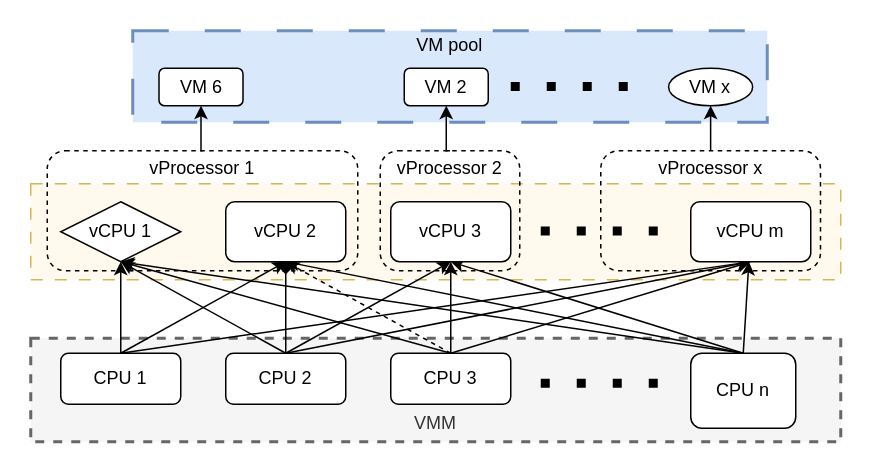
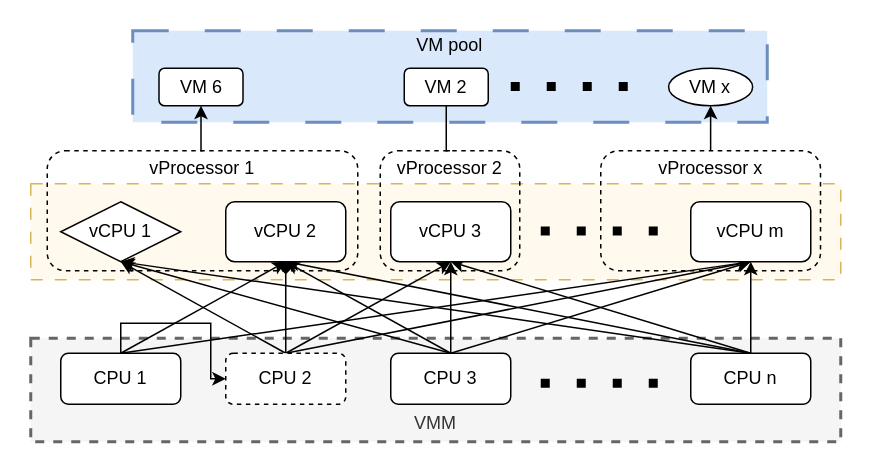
  <mxCell id="0" />
  <mxCell id="1" parent="0" />
  <mxCell id="2" value="VM pool&lt;br&gt;&lt;br&gt;&lt;div&gt;&lt;br&gt;&lt;/div&gt;&lt;div&gt;&lt;br&gt;&lt;/div&gt;" style="rounded=0;whiteSpace=wrap;html=1;fillColor=#dae8fc;strokeColor=#6c8ebf;dashed=1;dashPattern=12 12;strokeWidth=2;" parent="1" vertex="1"><mxGeometry x="88" y="20" width="423" height="61" as="geometry" /></mxCell>
  <mxCell id="3" value="" style="rounded=0;whiteSpace=wrap;html=1;fillColor=#FFFAED;strokeColor=#d6b656;dashed=1;dashPattern=8 8;" parent="1" vertex="1"><mxGeometry x="20" y="122" width="540" height="64" as="geometry" /></mxCell>
  <mxCell id="4" value="&lt;br&gt;&lt;br&gt;&lt;br&gt;VMM" style="rounded=0;whiteSpace=wrap;html=1;fillColor=#f5f5f5;strokeColor=#666666;strokeWidth=2;fontColor=#333333;dashed=1;" parent="1" vertex="1"><mxGeometry x="20" y="225" width="540" height="69" as="geometry" /></mxCell>
- <mxCell id="5" style="edgeStyle=orthogonalEdgeStyle;rounded=0;orthogonalLoop=1;jettySize=auto;html=1;exitX=0.5;exitY=0;exitDx=0;exitDy=0;entryX=0.5;entryY=1;entryDx=0;entryDy=0;" edge="1" parent="1" source="8" target="25"><mxGeometry relative="1" as="geometry" /></mxCell>
+ <mxCell id="5" style="edgeStyle=orthogonalEdgeStyle;rounded=0;orthogonalLoop=1;jettySize=auto;html=1;exitX=0.5;exitY=0;exitDx=0;exitDy=0;" edge="1" parent="1" source="8" target="13"><mxGeometry relative="1" as="geometry" /></mxCell>
  <mxCell id="6" style="rounded=0;orthogonalLoop=1;jettySize=auto;html=1;exitX=0.5;exitY=0;exitDx=0;exitDy=0;entryX=0.5;entryY=1;entryDx=0;entryDy=0;" edge="1" parent="1" source="8" target="26"><mxGeometry relative="1" as="geometry" /></mxCell>
  <mxCell id="7" style="rounded=0;orthogonalLoop=1;jettySize=auto;html=1;exitX=0.5;exitY=0;exitDx=0;exitDy=0;entryX=0.5;entryY=1;entryDx=0;entryDy=0;" edge="1" parent="1" source="8" target="28"><mxGeometry relative="1" as="geometry" /></mxCell>
  <mxCell id="8" value="CPU 1" style="rounded=1;whiteSpace=wrap;html=1;" parent="1" vertex="1"><mxGeometry x="40" y="235" width="80" height="34" as="geometry" /></mxCell>
  <mxCell id="9" style="rounded=0;orthogonalLoop=1;jettySize=auto;html=1;exitX=0.5;exitY=0;exitDx=0;exitDy=0;entryX=0.5;entryY=1;entryDx=0;entryDy=0;" edge="1" parent="1" source="13" target="25"><mxGeometry relative="1" as="geometry" /></mxCell>
  <mxCell id="10" style="rounded=0;orthogonalLoop=1;jettySize=auto;html=1;exitX=0.5;exitY=0;exitDx=0;exitDy=0;entryX=0.5;entryY=1;entryDx=0;entryDy=0;endArrow=diamond;" edge="1" parent="1" source="13" target="26"><mxGeometry relative="1" as="geometry" /></mxCell>
  <mxCell id="11" style="rounded=0;orthogonalLoop=1;jettySize=auto;html=1;exitX=0.5;exitY=0;exitDx=0;exitDy=0;entryX=0.5;entryY=1;entryDx=0;entryDy=0;" edge="1" parent="1" source="13" target="27"><mxGeometry relative="1" as="geometry" /></mxCell>
  <mxCell id="12" style="rounded=0;orthogonalLoop=1;jettySize=auto;html=1;exitX=0.5;exitY=0;exitDx=0;exitDy=0;entryX=0.5;entryY=1;entryDx=0;entryDy=0;" edge="1" parent="1" source="13" target="28"><mxGeometry relative="1" as="geometry" /></mxCell>
- <mxCell id="13" value="CPU 2" style="rounded=1;whiteSpace=wrap;html=1;" parent="1" vertex="1"><mxGeometry x="150" y="235" width="80" height="34" as="geometry" /></mxCell>
+ <mxCell id="13" value="CPU 2" style="rounded=1;whiteSpace=wrap;html=1;dashed=1;" parent="1" vertex="1"><mxGeometry x="150" y="235" width="80" height="34" as="geometry" /></mxCell>
  <mxCell id="14" style="rounded=0;orthogonalLoop=1;jettySize=auto;html=1;exitX=0.5;exitY=0;exitDx=0;exitDy=0;entryX=0.5;entryY=1;entryDx=0;entryDy=0;" edge="1" parent="1" source="18" target="25"><mxGeometry relative="1" as="geometry" /></mxCell>
- <mxCell id="15" style="rounded=0;orthogonalLoop=1;jettySize=auto;html=1;exitX=0.5;exitY=0;exitDx=0;exitDy=0;entryX=0.5;entryY=1;entryDx=0;entryDy=0;dashed=1;" edge="1" parent="1" source="18" target="26"><mxGeometry relative="1" as="geometry" /></mxCell>
+ <mxCell id="15" style="rounded=0;orthogonalLoop=1;jettySize=auto;html=1;exitX=0.5;exitY=0;exitDx=0;exitDy=0;entryX=0.5;entryY=1;entryDx=0;entryDy=0;" edge="1" parent="1" source="18" target="26"><mxGeometry relative="1" as="geometry" /></mxCell>
  <mxCell id="16" style="rounded=0;orthogonalLoop=1;jettySize=auto;html=1;exitX=0.5;exitY=0;exitDx=0;exitDy=0;entryX=0.5;entryY=1;entryDx=0;entryDy=0;" edge="1" parent="1" source="18" target="27"><mxGeometry relative="1" as="geometry" /></mxCell>
  <mxCell id="17" style="rounded=0;orthogonalLoop=1;jettySize=auto;html=1;exitX=0.5;exitY=0;exitDx=0;exitDy=0;entryX=0.5;entryY=1;entryDx=0;entryDy=0;" edge="1" parent="1" source="18" target="28"><mxGeometry relative="1" as="geometry" /></mxCell>
  <mxCell id="18" value="CPU 3" style="rounded=1;whiteSpace=wrap;html=1;" parent="1" vertex="1"><mxGeometry x="260" y="235" width="80" height="34" as="geometry" /></mxCell>
  <mxCell id="19" style="rounded=0;orthogonalLoop=1;jettySize=auto;html=1;exitX=0.5;exitY=0;exitDx=0;exitDy=0;entryX=0.5;entryY=1;entryDx=0;entryDy=0;" edge="1" parent="1" source="23" target="25"><mxGeometry relative="1" as="geometry" /></mxCell>
  <mxCell id="20" style="rounded=0;orthogonalLoop=1;jettySize=auto;html=1;exitX=0.5;exitY=0;exitDx=0;exitDy=0;entryX=0.5;entryY=1;entryDx=0;entryDy=0;" edge="1" parent="1" source="23" target="26"><mxGeometry relative="1" as="geometry" /></mxCell>
  <mxCell id="21" style="rounded=0;orthogonalLoop=1;jettySize=auto;html=1;exitX=0.5;exitY=0;exitDx=0;exitDy=0;entryX=0.5;entryY=1;entryDx=0;entryDy=0;" edge="1" parent="1" source="23" target="27"><mxGeometry relative="1" as="geometry" /></mxCell>
  <mxCell id="22" style="rounded=0;orthogonalLoop=1;jettySize=auto;html=1;exitX=0.5;exitY=0;exitDx=0;exitDy=0;" edge="1" parent="1" source="23" target="28"><mxGeometry relative="1" as="geometry" /></mxCell>
- <mxCell id="23" value="CPU n" style="rounded=1;whiteSpace=wrap;html=1;" parent="1" vertex="1"><mxGeometry x="460" y="235" width="70" height="50" as="geometry" /></mxCell>
+ <mxCell id="23" value="CPU n" style="rounded=1;whiteSpace=wrap;html=1;" parent="1" vertex="1"><mxGeometry x="460" y="235" width="80" height="34" as="geometry" /></mxCell>
  <mxCell id="24" value="" style="endArrow=none;dashed=1;html=1;dashPattern=1 3;strokeWidth=6;rounded=0;" parent="1" edge="1"><mxGeometry width="50" height="50" relative="1" as="geometry"><mxPoint x="360" y="255" as="sourcePoint" /><mxPoint x="440" y="255" as="targetPoint" /></mxGeometry></mxCell>
  <mxCell id="25" value="vCPU 1" style="rhombus;whiteSpace=wrap;html=1;" parent="1" vertex="1"><mxGeometry x="40" y="134" width="80" height="40" as="geometry" /></mxCell>
  <mxCell id="26" value="vCPU 2" style="rounded=1;whiteSpace=wrap;html=1;" parent="1" vertex="1"><mxGeometry x="150" y="134" width="80" height="40" as="geometry" /></mxCell>
  <mxCell id="27" value="vCPU 3" style="rounded=1;whiteSpace=wrap;html=1;" parent="1" vertex="1"><mxGeometry x="260" y="134" width="80" height="40" as="geometry" /></mxCell>
  <mxCell id="28" value="vCPU m" style="rounded=1;whiteSpace=wrap;html=1;" parent="1" vertex="1"><mxGeometry x="460" y="134" width="80" height="40" as="geometry" /></mxCell>
  <mxCell id="29" value="" style="endArrow=none;dashed=1;html=1;dashPattern=1 3;strokeWidth=6;rounded=0;" parent="1" edge="1"><mxGeometry width="50" height="50" relative="1" as="geometry"><mxPoint x="360" y="153.58" as="sourcePoint" /><mxPoint x="440" y="153.58" as="targetPoint" /></mxGeometry></mxCell>
  <mxCell id="30" value="VM 6" style="rounded=1;whiteSpace=wrap;html=1;" parent="1" vertex="1"><mxGeometry x="105.5" y="45" width="56" height="25" as="geometry" /></mxCell>
  <mxCell id="31" value="VM 2" style="rounded=1;whiteSpace=wrap;html=1;" parent="1" vertex="1"><mxGeometry x="269" y="45" width="56" height="25" as="geometry" /></mxCell>
  <mxCell id="32" value="VM x" style="ellipse;whiteSpace=wrap;html=1;" parent="1" vertex="1"><mxGeometry x="445.25" y="45" width="56" height="25" as="geometry" /></mxCell>
  <mxCell id="33" value="" style="endArrow=none;dashed=1;html=1;dashPattern=1 3;strokeWidth=6;rounded=0;" parent="1" edge="1"><mxGeometry width="50" height="50" relative="1" as="geometry"><mxPoint x="340" y="57.16" as="sourcePoint" /><mxPoint x="420" y="57.16" as="targetPoint" /></mxGeometry></mxCell>
  <mxCell id="34" style="edgeStyle=orthogonalEdgeStyle;rounded=0;orthogonalLoop=1;jettySize=auto;html=1;exitX=0.5;exitY=0;exitDx=0;exitDy=0;entryX=0.5;entryY=1;entryDx=0;entryDy=0;" edge="1" parent="1" source="35" target="30"><mxGeometry relative="1" as="geometry" /></mxCell>
  <mxCell id="35" value="vProcessor 1&lt;br&gt;&lt;br&gt;&lt;br&gt;&lt;div&gt;&lt;br&gt;&lt;/div&gt;&lt;div&gt;&lt;br&gt;&lt;/div&gt;" style="rounded=1;whiteSpace=wrap;html=1;fillColor=none;dashed=1;" vertex="1" parent="1"><mxGeometry x="31" y="100" width="207" height="80" as="geometry" /></mxCell>
- <mxCell id="36" style="edgeStyle=orthogonalEdgeStyle;rounded=0;orthogonalLoop=1;jettySize=auto;html=1;exitX=0.5;exitY=0;exitDx=0;exitDy=0;entryX=0.5;entryY=1;entryDx=0;entryDy=0;" edge="1" parent="1" source="37" target="31"><mxGeometry relative="1" as="geometry" /></mxCell>
+ <mxCell id="36" style="edgeStyle=orthogonalEdgeStyle;rounded=0;orthogonalLoop=1;jettySize=auto;html=1;exitX=0.5;exitY=0;exitDx=0;exitDy=0;entryX=0.5;entryY=1;entryDx=0;entryDy=0;endArrow=none;" edge="1" parent="1" source="37" target="31"><mxGeometry relative="1" as="geometry" /></mxCell>
  <mxCell id="37" value="vProcessor 2&lt;br&gt;&lt;br&gt;&lt;br&gt;&lt;div&gt;&lt;br&gt;&lt;/div&gt;&lt;div&gt;&lt;br&gt;&lt;/div&gt;" style="rounded=1;whiteSpace=wrap;html=1;fillColor=none;dashed=1;" vertex="1" parent="1"><mxGeometry x="253" y="100" width="93" height="80" as="geometry" /></mxCell>
  <mxCell id="38" style="edgeStyle=orthogonalEdgeStyle;rounded=0;orthogonalLoop=1;jettySize=auto;html=1;exitX=0.5;exitY=0;exitDx=0;exitDy=0;entryX=0.5;entryY=1;entryDx=0;entryDy=0;" edge="1" parent="1" source="39" target="32"><mxGeometry relative="1" as="geometry" /></mxCell>
  <mxCell id="39" value="vProcessor x&lt;br&gt;&lt;br&gt;&lt;br&gt;&lt;div&gt;&lt;br&gt;&lt;/div&gt;&lt;div&gt;&lt;br&gt;&lt;/div&gt;" style="rounded=1;whiteSpace=wrap;html=1;fillColor=none;dashed=1;" vertex="1" parent="1"><mxGeometry x="400" y="100" width="146.5" height="80" as="geometry" /></mxCell>
